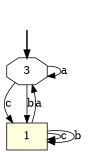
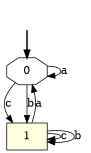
  digraph {
    node [style=filled]
    fake [style=invisible]
-   0 [root=true fillcolor=white shape=octagon label=3]
+   0 [root=true fillcolor=white shape=octagon]
    1 [shape=box fillcolor=lightyellow]
    fake -> 0 [style=bold]
    0 -> 0 [label=a]
    0 -> 1 [label=c]
    0 -> 1 [label=b]
    1 -> 0 [label=a]
    1 -> 1 [label=c]
    1 -> 1 [label=b]
  }
